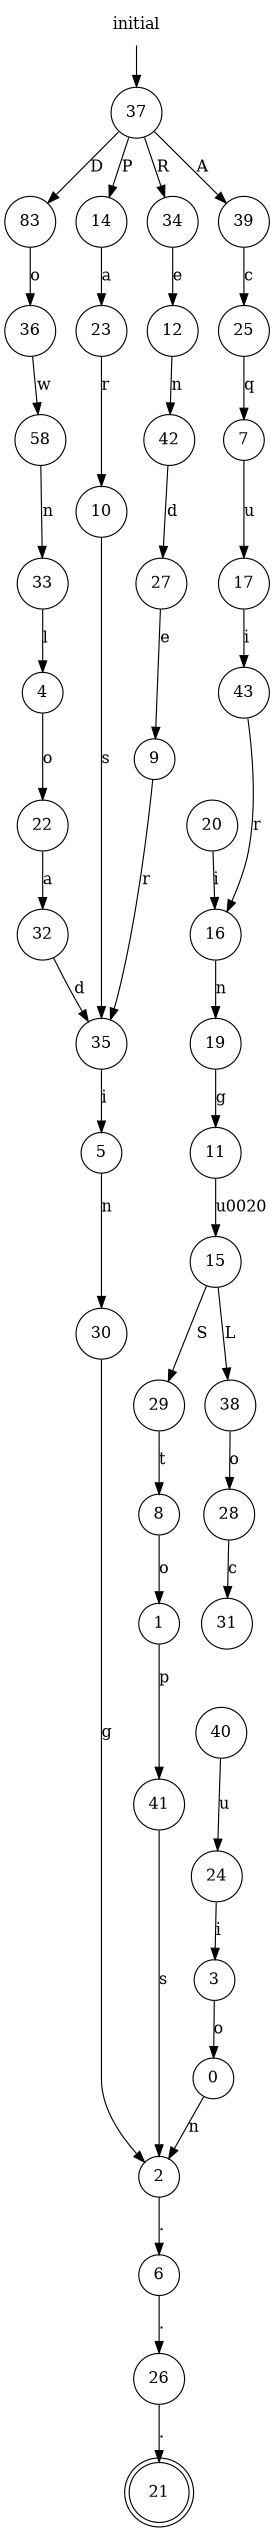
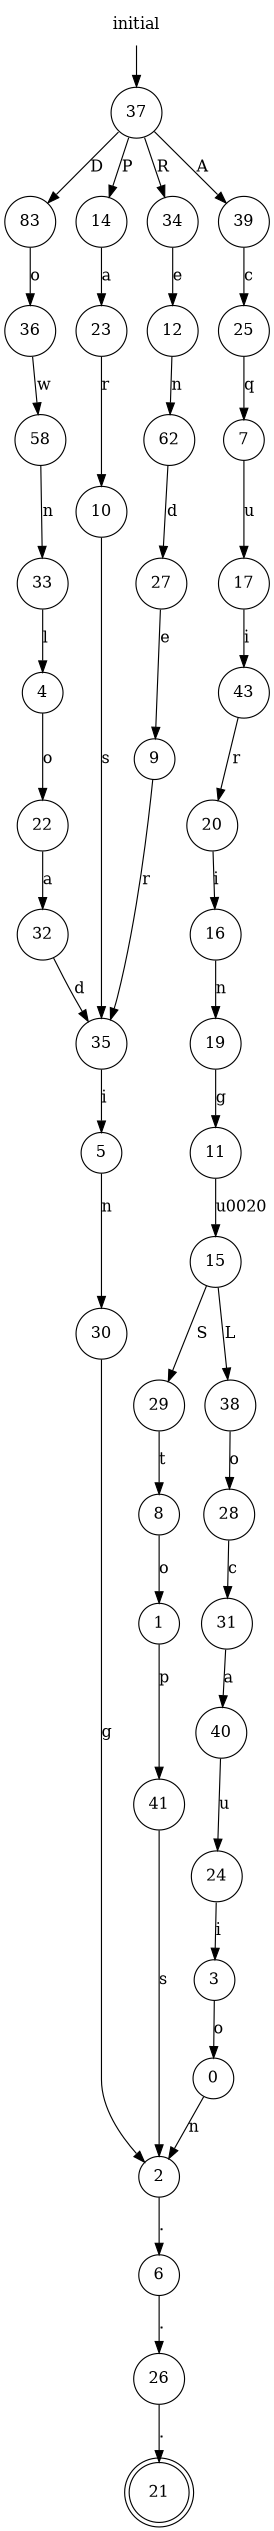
  digraph {
    rankdir=TB
    node [shape=circle]
    0
    2
    6
    26
    1
    41
    21 [shape=doublecircle]
    3
    4
    22
    32
    35
    5
    30
    7
    17
    43
    20
    8
    9
    10
    11
    15
    29
    38
    28
    12
-   42
+   42 [label=62]
    27
    n30 [label=83]
    36
    n32 [label=58]
    33
    14
    23
    31
    16
    19
    24
    25
    40
    34
    37
    39
    initial [shape=plaintext]
    0 -> 2 [label=n]
    2 -> 6 [label="."]
    6 -> 26 [label="."]
    26 -> 21 [label="."]
    1 -> 41 [label=p]
    41 -> 2 [label=s]
    3 -> 0 [label=o]
    4 -> 22 [label=o]
    22 -> 32 [label=a]
    32 -> 35 [label=d]
    35 -> 5 [label=i]
    5 -> 30 [label=n]
    30 -> 2 [label=g]
    7 -> 17 [label=u]
    17 -> 43 [label=i]
-   43 -> 16 [label=r]
+   43 -> 20 [label=r]
    20 -> 16 [label=i]
    8 -> 1 [label=o]
    9 -> 35 [label=r]
    10 -> 35 [label=s]
    11 -> 15 [label="\u0020"]
    15 -> 29 [label=S]
    15 -> 38 [label=L]
    29 -> 8 [label=t]
    38 -> 28 [label=o]
    28 -> 31 [label=c]
    12 -> 42 [label=n]
    42 -> 27 [label=d]
    27 -> 9 [label=e]
    n30 -> 36 [label=o]
    36 -> n32 [label=w]
    n32 -> 33 [label=n]
    33 -> 4 [label=l]
    14 -> 23 [label=a]
    23 -> 10 [label=r]
+   31 -> 40 [label=a]
    16 -> 19 [label=n]
    19 -> 11 [label=g]
    24 -> 3 [label=i]
    25 -> 7 [label=q]
    40 -> 24 [label=u]
    34 -> 12 [label=e]
    37 -> n30 [label=D]
    37 -> 14 [label=P]
    37 -> 34 [label=R]
    37 -> 39 [label=A]
    39 -> 25 [label=c]
    initial -> 37
  }
